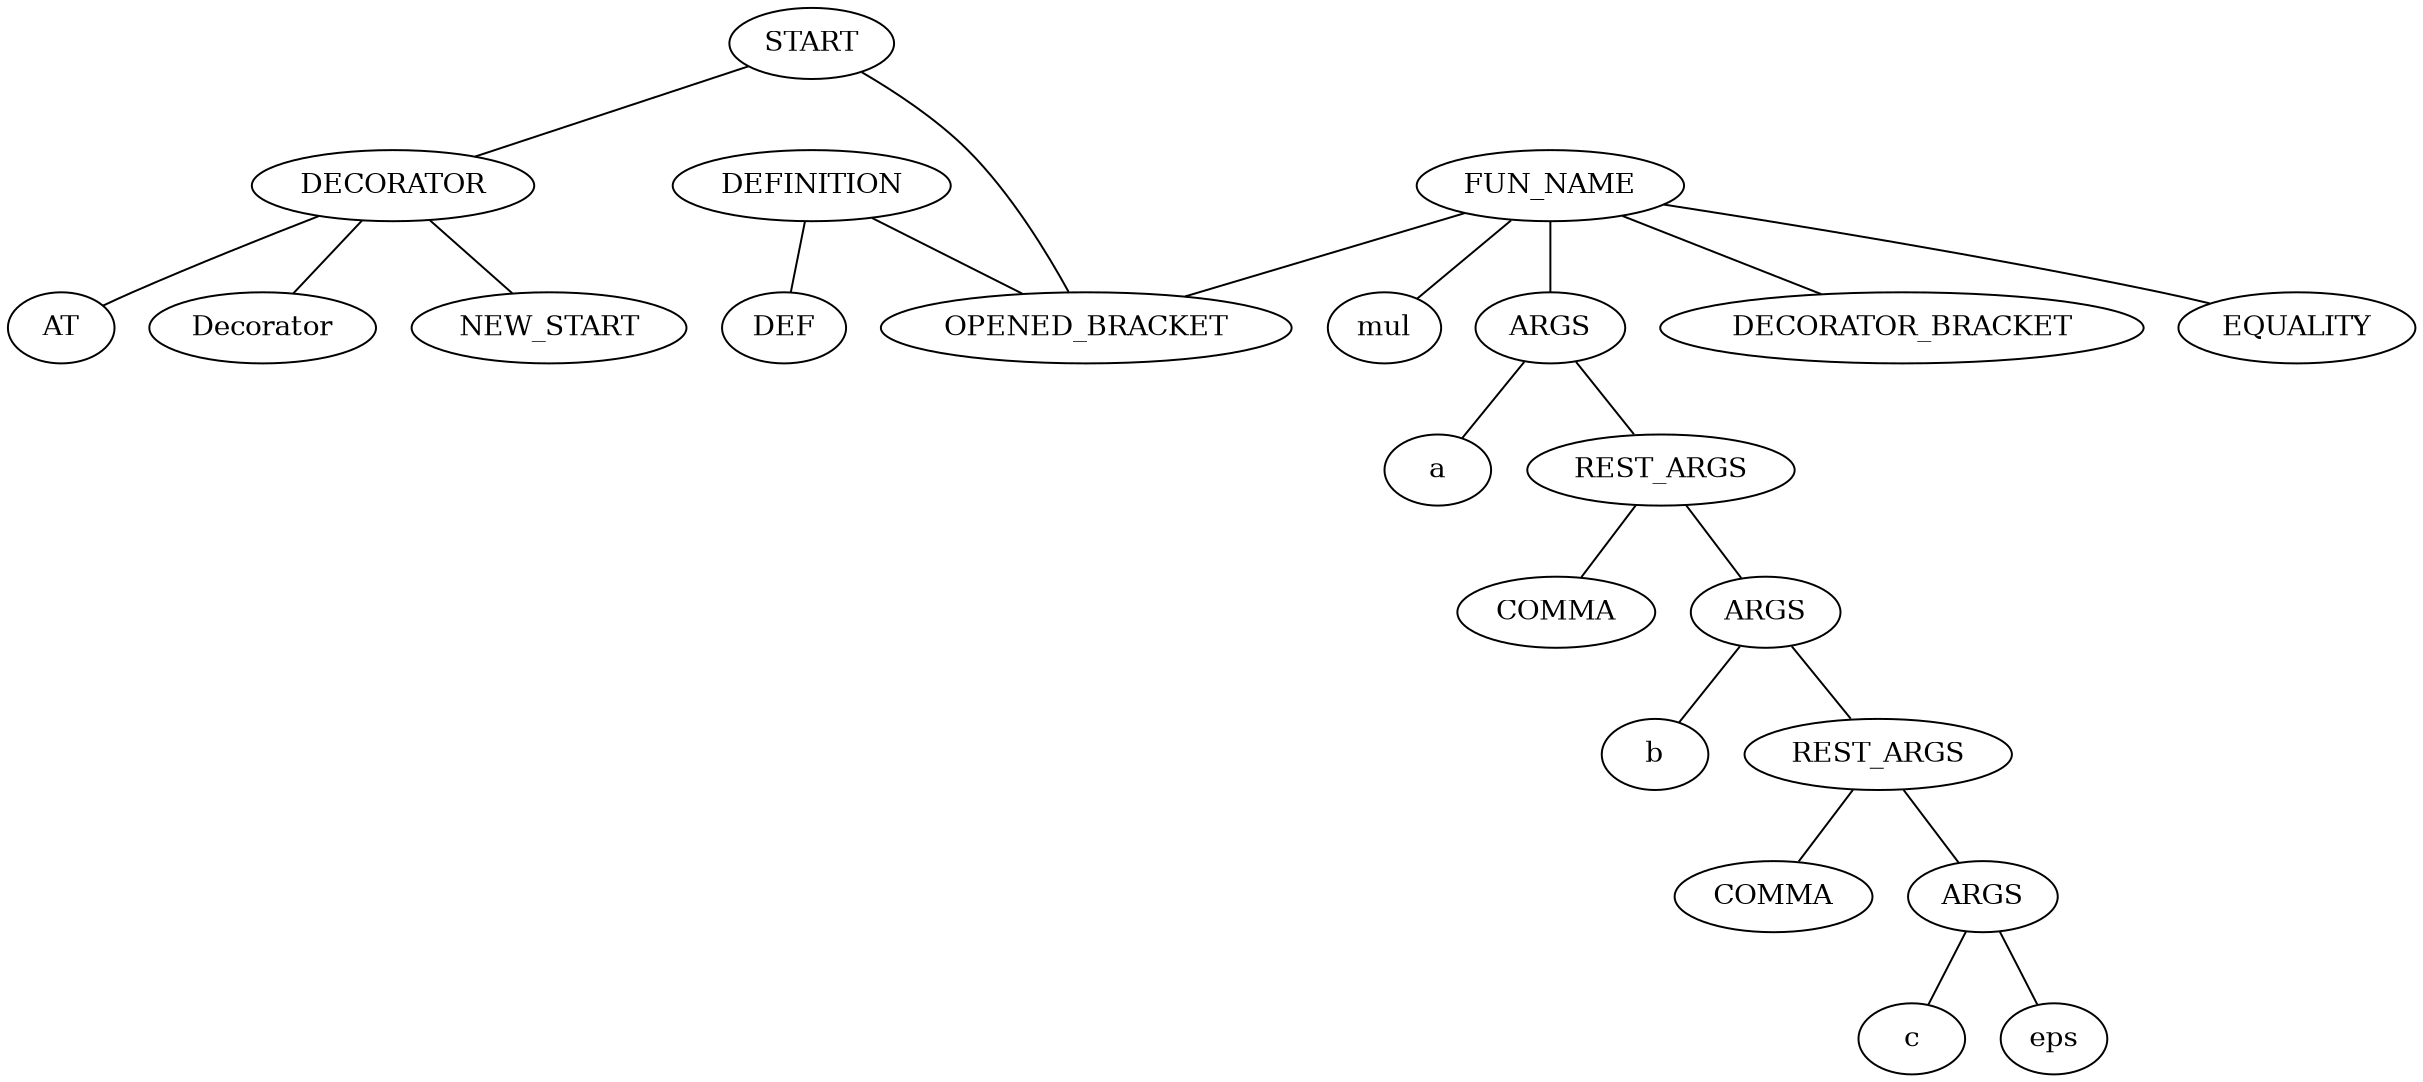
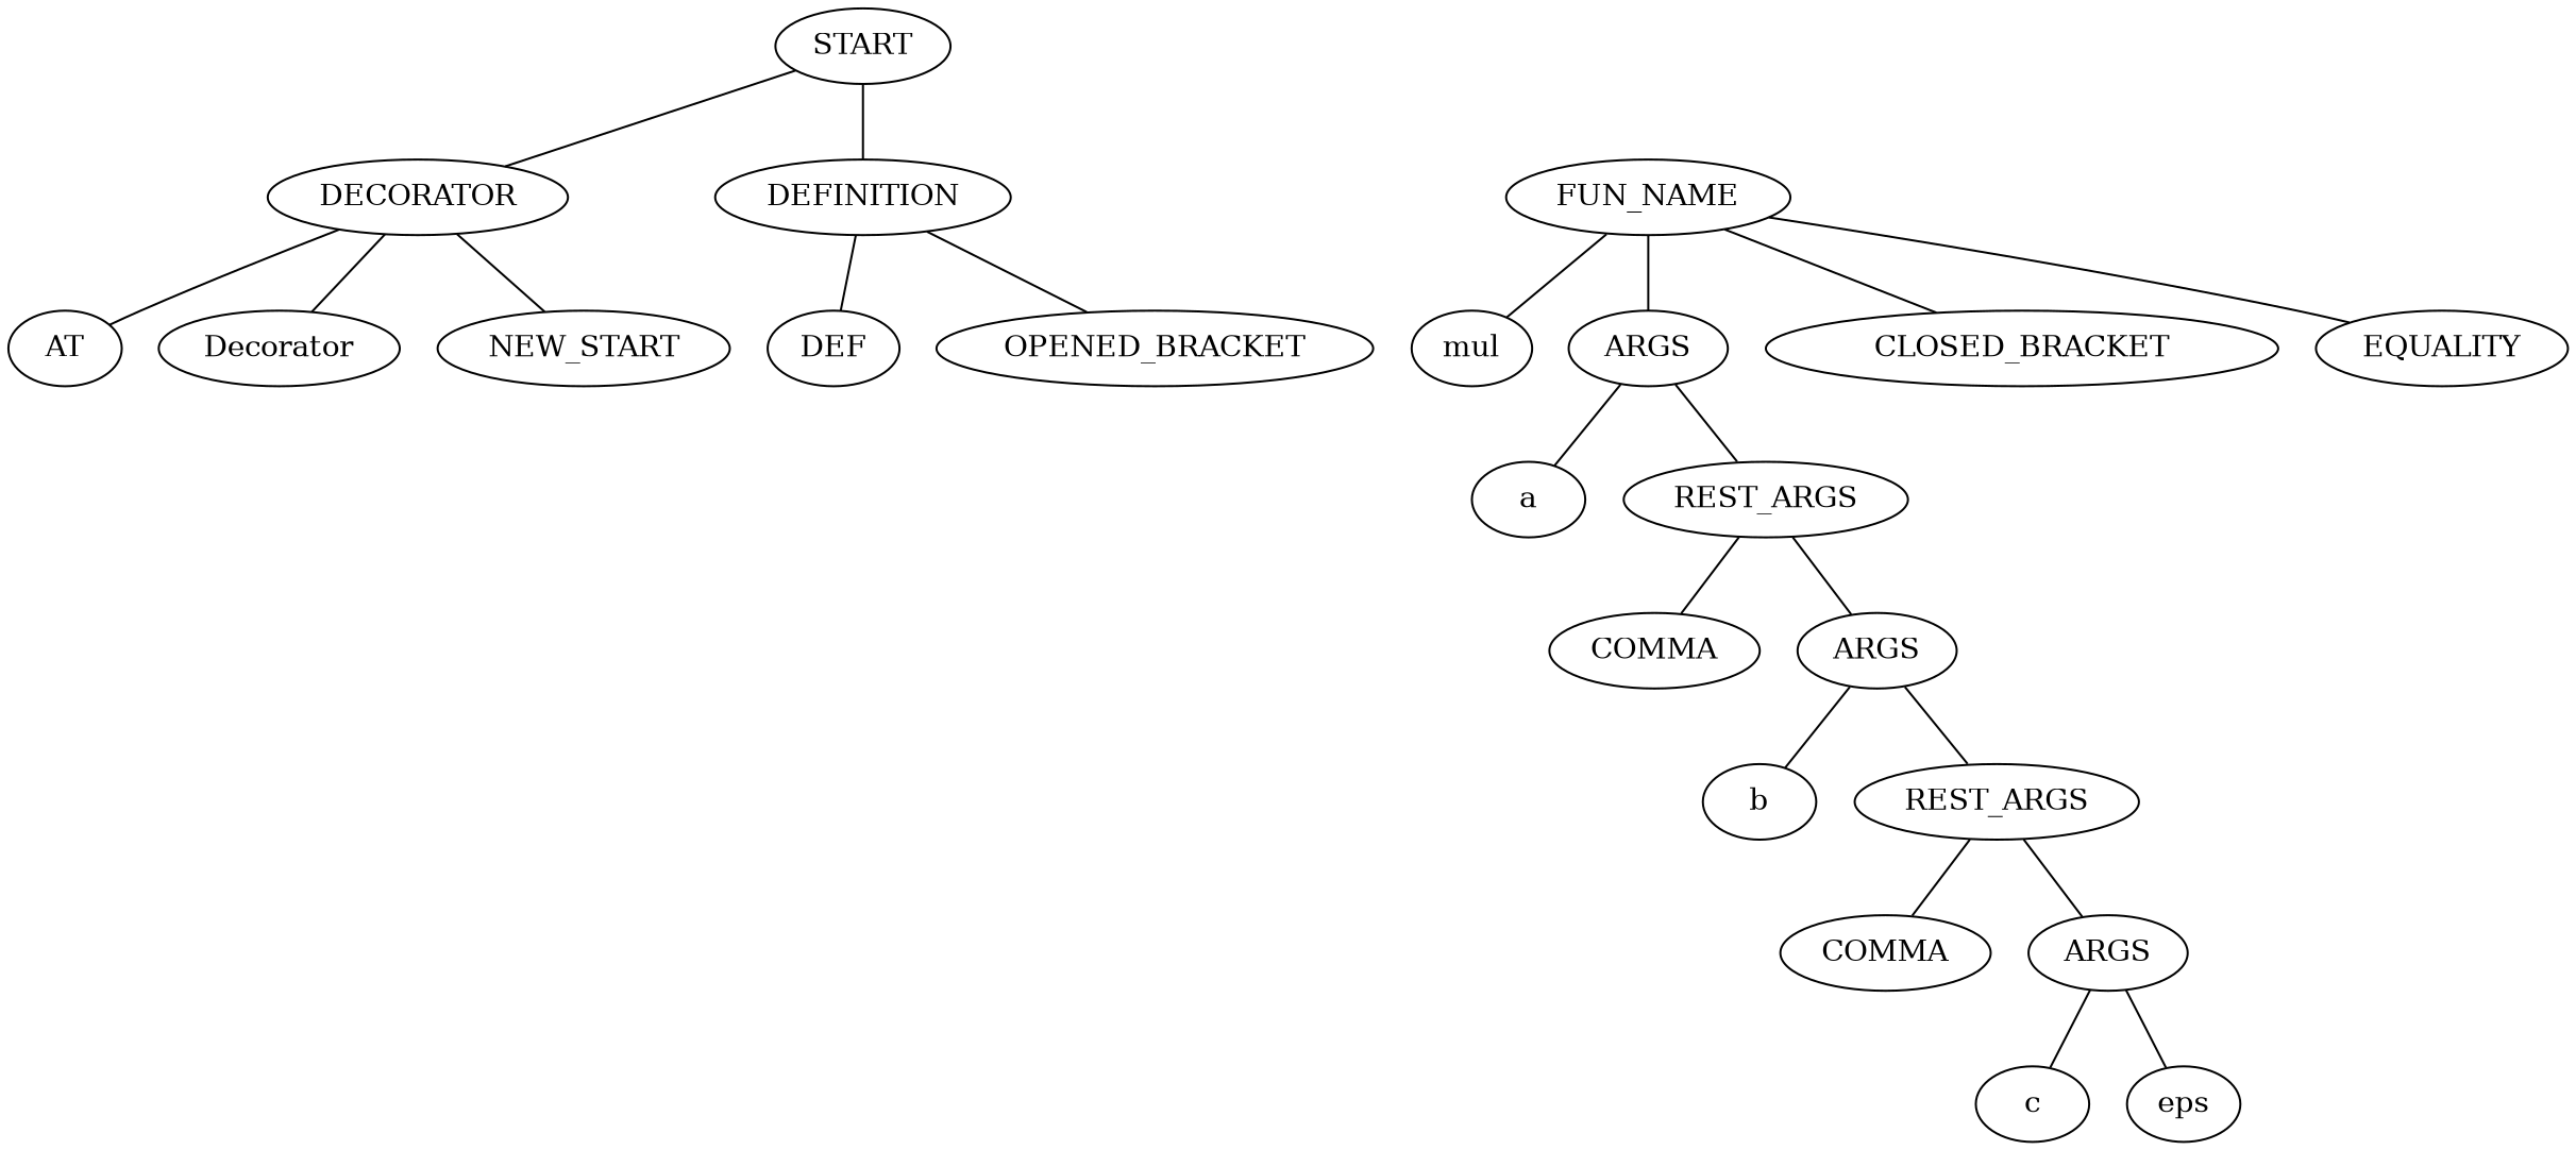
  graph {
    n1 [label=START]
    n2 [label=DECORATOR]
    n3 [label=DEFINITION]
    n4 [label=AT]
    n5 [label=Decorator]
    n6 [label=NEW_START]
    n7 [label=DEF]
    n8 [label=OPENED_BRACKET]
    n9 [label=FUN_NAME]
    n10 [label=mul]
    n11 [label=ARGS]
-   n12 [label=DECORATOR_BRACKET]
+   n12 [label=CLOSED_BRACKET]
    n13 [label=EQUALITY]
    n14 [label=a]
    n15 [label=REST_ARGS]
    n16 [label=COMMA]
    n17 [label=ARGS]
    n18 [label=b]
    n19 [label=REST_ARGS]
    n20 [label=COMMA]
    n21 [label=ARGS]
    n22 [label=c]
    n23 [label=eps]
    n1 -- n2
-   n1 -- n8
+   n1 -- n3
    n2 -- n4
    n2 -- n5
    n2 -- n6
    n3 -- n7
    n3 -- n8
-   n9 -- n8
    n9 -- n10
    n9 -- n11
    n9 -- n12
    n9 -- n13
    n11 -- n14
    n11 -- n15
    n15 -- n16
    n15 -- n17
    n17 -- n18
    n17 -- n19
    n19 -- n20
    n19 -- n21
    n21 -- n22
    n21 -- n23
  }
